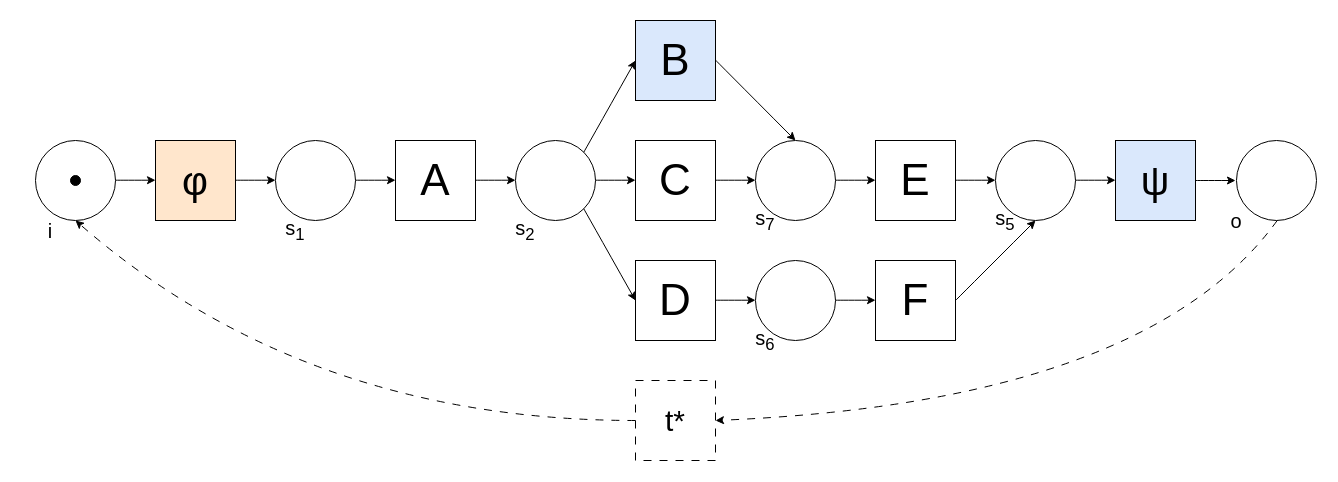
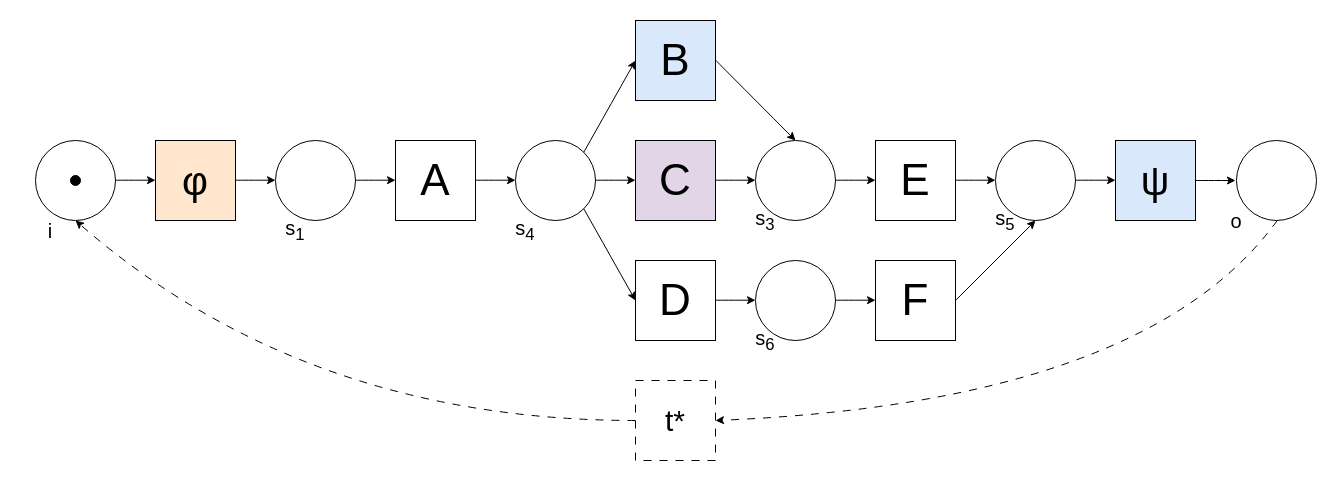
  <mxCell id="0" />
  <mxCell id="1" parent="0" />
  <mxCell id="2" value="" style="ellipse;whiteSpace=wrap;html=1;aspect=fixed;" vertex="1" parent="1"><mxGeometry x="35" y="140" width="80" height="80" as="geometry" /></mxCell>
  <mxCell id="3" value="φ" style="rounded=0;whiteSpace=wrap;html=1;fontSize=40;fillColor=#ffe6cc;" vertex="1" parent="1"><mxGeometry x="155" y="140" width="80" height="80" as="geometry" /></mxCell>
  <mxCell id="4" value="" style="ellipse;whiteSpace=wrap;html=1;aspect=fixed;" vertex="1" parent="1"><mxGeometry x="275" y="140" width="80" height="80" as="geometry" /></mxCell>
  <mxCell id="5" value="A" style="rounded=0;whiteSpace=wrap;html=1;fontSize=44;" vertex="1" parent="1"><mxGeometry x="395" y="140" width="80" height="80" as="geometry" /></mxCell>
  <mxCell id="6" value="" style="ellipse;whiteSpace=wrap;html=1;aspect=fixed;" vertex="1" parent="1"><mxGeometry x="515" y="140" width="80" height="80" as="geometry" /></mxCell>
  <mxCell id="7" value="B" style="rounded=0;whiteSpace=wrap;html=1;fontSize=44;fillColor=#dae8fc;" vertex="1" parent="1"><mxGeometry x="635" y="20" width="80" height="80" as="geometry" /></mxCell>
- <mxCell id="8" value="C" style="rounded=0;whiteSpace=wrap;html=1;fontSize=44;" vertex="1" parent="1"><mxGeometry x="635" y="140" width="80" height="80" as="geometry" /></mxCell>
+ <mxCell id="8" value="C" style="rounded=0;whiteSpace=wrap;html=1;fontSize=44;fillColor=#e1d5e7;" vertex="1" parent="1"><mxGeometry x="635" y="140" width="80" height="80" as="geometry" /></mxCell>
  <mxCell id="9" value="D" style="rounded=0;whiteSpace=wrap;html=1;fontSize=44;" vertex="1" parent="1"><mxGeometry x="635" y="260" width="80" height="80" as="geometry" /></mxCell>
  <mxCell id="10" value="" style="ellipse;whiteSpace=wrap;html=1;aspect=fixed;" vertex="1" parent="1"><mxGeometry x="755" y="140" width="80" height="80" as="geometry" /></mxCell>
  <mxCell id="11" value="" style="ellipse;whiteSpace=wrap;html=1;aspect=fixed;" vertex="1" parent="1"><mxGeometry x="755" y="260" width="80" height="80" as="geometry" /></mxCell>
  <mxCell id="12" value="E" style="rounded=0;whiteSpace=wrap;html=1;fontSize=44;" vertex="1" parent="1"><mxGeometry x="875" y="140" width="80" height="80" as="geometry" /></mxCell>
  <mxCell id="13" value="F" style="rounded=0;whiteSpace=wrap;html=1;fontSize=44;" vertex="1" parent="1"><mxGeometry x="875" y="260" width="80" height="80" as="geometry" /></mxCell>
  <mxCell id="14" value="" style="ellipse;whiteSpace=wrap;html=1;aspect=fixed;" vertex="1" parent="1"><mxGeometry x="995" y="140" width="80" height="80" as="geometry" /></mxCell>
  <mxCell id="15" value="ψ" style="rounded=0;whiteSpace=wrap;html=1;fontSize=40;fillColor=#dae8fc;" vertex="1" parent="1"><mxGeometry x="1115" y="140" width="80" height="80" as="geometry" /></mxCell>
  <mxCell id="16" value="" style="endArrow=classic;html=1;rounded=0;curved=1;exitX=1;exitY=0.5;exitDx=0;exitDy=0;" edge="1" source="15" parent="1"><mxGeometry width="50" height="50" relative="1" as="geometry"><mxPoint x="1255" y="230" as="sourcePoint" /><mxPoint x="1235" y="180" as="targetPoint" /></mxGeometry></mxCell>
  <mxCell id="17" value="" style="ellipse;whiteSpace=wrap;html=1;aspect=fixed;" vertex="1" parent="1"><mxGeometry x="1236" y="140" width="80" height="80" as="geometry" /></mxCell>
  <mxCell id="18" value="" style="ellipse;whiteSpace=wrap;html=1;aspect=fixed;fillColor=#000000;" vertex="1" parent="1"><mxGeometry x="70" y="175" width="10" height="10" as="geometry" /></mxCell>
  <mxCell id="19" value="" style="endArrow=classic;html=1;rounded=0;curved=1;exitX=1;exitY=0.5;exitDx=0;exitDy=0;" edge="1" parent="1"><mxGeometry width="50" height="50" relative="1" as="geometry"><mxPoint x="715" y="179.71" as="sourcePoint" /><mxPoint x="755" y="179.71" as="targetPoint" /></mxGeometry></mxCell>
  <mxCell id="20" value="" style="endArrow=classic;html=1;rounded=0;curved=1;exitX=1;exitY=0.5;exitDx=0;exitDy=0;" edge="1" parent="1"><mxGeometry width="50" height="50" relative="1" as="geometry"><mxPoint x="715" y="299.71" as="sourcePoint" /><mxPoint x="755" y="299.71" as="targetPoint" /></mxGeometry></mxCell>
  <mxCell id="21" value="" style="endArrow=classic;html=1;rounded=0;curved=1;exitX=1;exitY=0.5;exitDx=0;exitDy=0;" edge="1" parent="1"><mxGeometry width="50" height="50" relative="1" as="geometry"><mxPoint x="835" y="299.71" as="sourcePoint" /><mxPoint x="875" y="299.71" as="targetPoint" /></mxGeometry></mxCell>
  <mxCell id="22" value="" style="endArrow=classic;html=1;rounded=0;curved=1;exitX=1;exitY=0.5;exitDx=0;exitDy=0;" edge="1" parent="1"><mxGeometry width="50" height="50" relative="1" as="geometry"><mxPoint x="835" y="179.71" as="sourcePoint" /><mxPoint x="875" y="179.71" as="targetPoint" /></mxGeometry></mxCell>
  <mxCell id="23" value="" style="endArrow=classic;html=1;rounded=0;curved=1;exitX=1;exitY=0.5;exitDx=0;exitDy=0;" edge="1" parent="1"><mxGeometry width="50" height="50" relative="1" as="geometry"><mxPoint x="955" y="179.71" as="sourcePoint" /><mxPoint x="995" y="179.71" as="targetPoint" /></mxGeometry></mxCell>
  <mxCell id="24" value="" style="endArrow=classic;html=1;rounded=0;curved=1;exitX=1;exitY=0.5;exitDx=0;exitDy=0;" edge="1" parent="1"><mxGeometry width="50" height="50" relative="1" as="geometry"><mxPoint x="1075" y="179.71" as="sourcePoint" /><mxPoint x="1115" y="179.71" as="targetPoint" /></mxGeometry></mxCell>
  <mxCell id="25" value="" style="endArrow=classic;html=1;rounded=0;curved=1;exitX=1;exitY=0.5;exitDx=0;exitDy=0;" edge="1" parent="1"><mxGeometry width="50" height="50" relative="1" as="geometry"><mxPoint x="595" y="179.71" as="sourcePoint" /><mxPoint x="635" y="179.71" as="targetPoint" /></mxGeometry></mxCell>
  <mxCell id="26" value="" style="endArrow=classic;html=1;rounded=0;curved=1;exitX=1;exitY=0.5;exitDx=0;exitDy=0;" edge="1" parent="1"><mxGeometry width="50" height="50" relative="1" as="geometry"><mxPoint x="475" y="179.71" as="sourcePoint" /><mxPoint x="515" y="179.71" as="targetPoint" /></mxGeometry></mxCell>
  <mxCell id="27" value="" style="endArrow=classic;html=1;rounded=0;curved=1;exitX=1;exitY=0.5;exitDx=0;exitDy=0;" edge="1" parent="1"><mxGeometry width="50" height="50" relative="1" as="geometry"><mxPoint x="355" y="179.71" as="sourcePoint" /><mxPoint x="395" y="179.71" as="targetPoint" /></mxGeometry></mxCell>
  <mxCell id="28" value="" style="endArrow=classic;html=1;rounded=0;curved=1;exitX=1;exitY=0.5;exitDx=0;exitDy=0;" edge="1" parent="1"><mxGeometry width="50" height="50" relative="1" as="geometry"><mxPoint x="235" y="179.71" as="sourcePoint" /><mxPoint x="275" y="179.71" as="targetPoint" /></mxGeometry></mxCell>
  <mxCell id="29" value="" style="endArrow=classic;html=1;rounded=0;curved=1;exitX=1;exitY=0.5;exitDx=0;exitDy=0;" edge="1" parent="1"><mxGeometry width="50" height="50" relative="1" as="geometry"><mxPoint x="115" y="179.71" as="sourcePoint" /><mxPoint x="155" y="179.71" as="targetPoint" /></mxGeometry></mxCell>
  <mxCell id="30" value="t*" style="rounded=0;whiteSpace=wrap;html=1;dashed=1;dashPattern=8 8;fontSize=30;" vertex="1" parent="1"><mxGeometry x="635" y="380" width="80" height="80" as="geometry" /></mxCell>
  <mxCell id="31" value="" style="endArrow=classic;html=1;rounded=0;curved=1;entryX=1;entryY=0.5;entryDx=0;entryDy=0;exitX=0;exitY=1;exitDx=0;exitDy=0;dashed=1;dashPattern=8 8;" edge="1" parent="1" target="30"><mxGeometry width="50" height="50" relative="1" as="geometry"><mxPoint x="1276.716" y="220" as="sourcePoint" /><mxPoint x="745" y="405.216" as="targetPoint" /><Array as="points"><mxPoint x="1145" y="401.716" /></Array></mxGeometry></mxCell>
  <mxCell id="32" value="" style="endArrow=classic;html=1;rounded=0;curved=1;entryX=0.5;entryY=1;entryDx=0;entryDy=0;exitX=0;exitY=1;exitDx=0;exitDy=0;dashed=1;dashPattern=8 8;" edge="1" parent="1" target="2"><mxGeometry width="50" height="50" relative="1" as="geometry"><mxPoint x="634.996" y="420" as="sourcePoint" /><mxPoint x="73.28" y="620" as="targetPoint" /><Array as="points"><mxPoint x="305" y="420" /></Array></mxGeometry></mxCell>
  <mxCell id="33" value="" style="endArrow=classic;html=1;rounded=0;curved=1;exitX=1;exitY=0;exitDx=0;exitDy=0;entryX=0;entryY=0.5;entryDx=0;entryDy=0;" edge="1" parent="1" source="6" target="7"><mxGeometry width="50" height="50" relative="1" as="geometry"><mxPoint x="605" y="189.71" as="sourcePoint" /><mxPoint x="645" y="189.71" as="targetPoint" /></mxGeometry></mxCell>
  <mxCell id="34" value="" style="endArrow=classic;html=1;rounded=0;curved=1;exitX=1;exitY=1;exitDx=0;exitDy=0;entryX=0;entryY=0.5;entryDx=0;entryDy=0;" edge="1" parent="1" source="6" target="9"><mxGeometry width="50" height="50" relative="1" as="geometry"><mxPoint x="593" y="162" as="sourcePoint" /><mxPoint x="645" y="70" as="targetPoint" /></mxGeometry></mxCell>
  <mxCell id="35" value="" style="endArrow=classic;html=1;rounded=0;curved=1;exitX=1;exitY=0.5;exitDx=0;exitDy=0;entryX=0.5;entryY=1;entryDx=0;entryDy=0;" edge="1" parent="1" source="13" target="14"><mxGeometry width="50" height="50" relative="1" as="geometry"><mxPoint x="845" y="309.71" as="sourcePoint" /><mxPoint x="885" y="309.71" as="targetPoint" /></mxGeometry></mxCell>
  <mxCell id="36" value="" style="endArrow=classic;html=1;rounded=0;curved=1;exitX=1;exitY=0.5;exitDx=0;exitDy=0;entryX=0.5;entryY=0;entryDx=0;entryDy=0;" edge="1" parent="1" target="10"><mxGeometry width="50" height="50" relative="1" as="geometry"><mxPoint x="715" y="59.58" as="sourcePoint" /><mxPoint x="755" y="59.58" as="targetPoint" /></mxGeometry></mxCell>
  <mxCell id="37" value="s&lt;sub&gt;1&lt;/sub&gt;" style="text;html=1;strokeColor=none;fillColor=none;align=center;verticalAlign=middle;whiteSpace=wrap;rounded=0;fontSize=20;" vertex="1" parent="1"><mxGeometry x="265" y="210" width="60" height="40" as="geometry" /></mxCell>
  <mxCell id="38" value="i" style="text;html=1;strokeColor=none;fillColor=none;align=center;verticalAlign=middle;whiteSpace=wrap;rounded=0;fontSize=20;" vertex="1" parent="1"><mxGeometry x="20" y="210" width="60" height="40" as="geometry" /></mxCell>
- <mxCell id="39" value="s&lt;sub&gt;2&lt;/sub&gt;" style="text;html=1;strokeColor=none;fillColor=none;align=center;verticalAlign=middle;whiteSpace=wrap;rounded=0;fontSize=20;" vertex="1" parent="1"><mxGeometry x="495" y="210" width="60" height="40" as="geometry" /></mxCell>
- <mxCell id="40" value="s&lt;sub&gt;7&lt;/sub&gt;" style="text;html=1;strokeColor=none;fillColor=none;align=center;verticalAlign=middle;whiteSpace=wrap;rounded=0;fontSize=20;" vertex="1" parent="1"><mxGeometry x="735" y="200" width="60" height="40" as="geometry" /></mxCell>
+ <mxCell id="39" value="s&lt;sub&gt;4&lt;/sub&gt;" style="text;html=1;strokeColor=none;fillColor=none;align=center;verticalAlign=middle;whiteSpace=wrap;rounded=0;fontSize=20;" vertex="1" parent="1"><mxGeometry x="495" y="210" width="60" height="40" as="geometry" /></mxCell>
+ <mxCell id="40" value="s&lt;sub&gt;3&lt;/sub&gt;" style="text;html=1;strokeColor=none;fillColor=none;align=center;verticalAlign=middle;whiteSpace=wrap;rounded=0;fontSize=20;" vertex="1" parent="1"><mxGeometry x="735" y="200" width="60" height="40" as="geometry" /></mxCell>
  <mxCell id="41" value="s&lt;sub&gt;6&lt;/sub&gt;" style="text;html=1;strokeColor=none;fillColor=none;align=center;verticalAlign=middle;whiteSpace=wrap;rounded=0;fontSize=20;" vertex="1" parent="1"><mxGeometry x="735" y="320" width="60" height="40" as="geometry" /></mxCell>
  <mxCell id="42" value="s&lt;sub&gt;5&lt;/sub&gt;" style="text;html=1;strokeColor=none;fillColor=none;align=center;verticalAlign=middle;whiteSpace=wrap;rounded=0;fontSize=20;" vertex="1" parent="1"><mxGeometry x="975" y="200" width="60" height="40" as="geometry" /></mxCell>
  <mxCell id="43" value="o" style="text;html=1;strokeColor=none;fillColor=none;align=center;verticalAlign=middle;whiteSpace=wrap;rounded=0;fontSize=20;" vertex="1" parent="1"><mxGeometry x="1206" y="200" width="60" height="40" as="geometry" /></mxCell>
